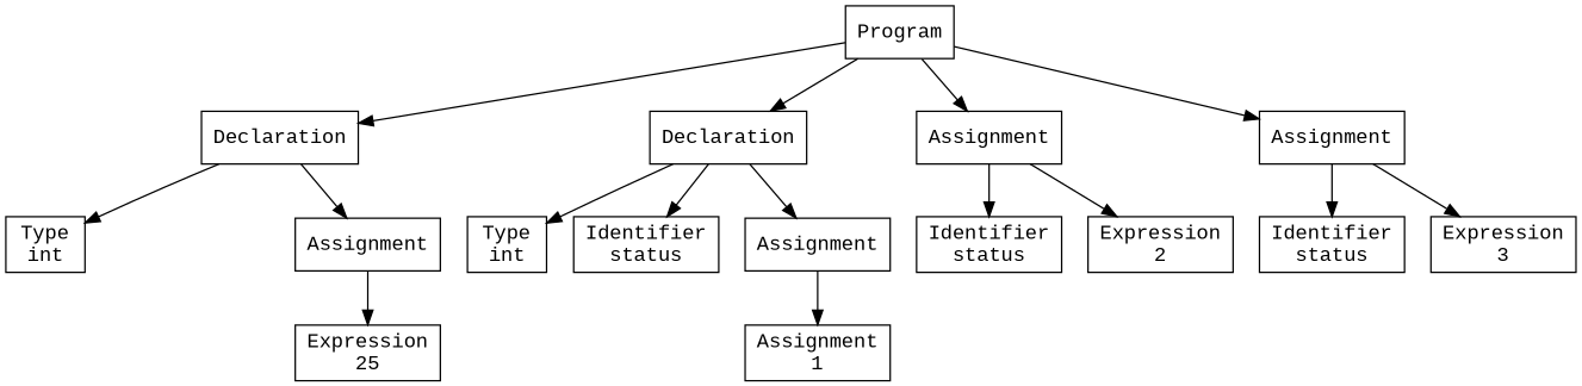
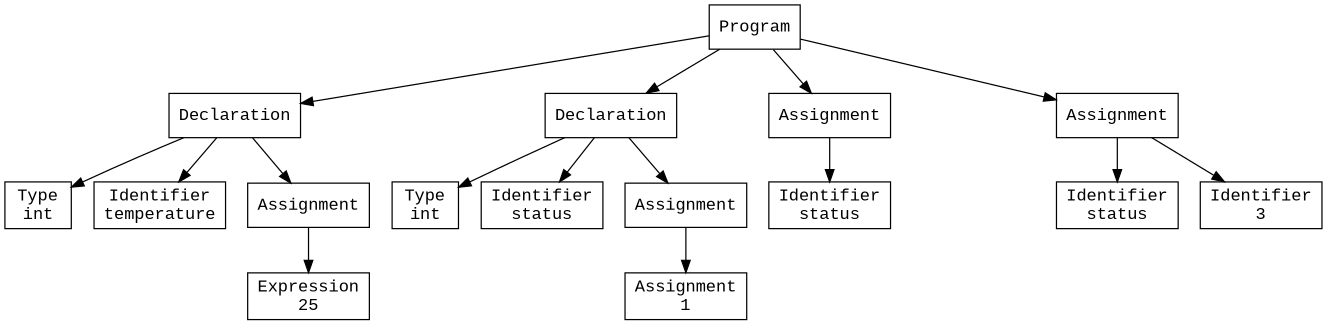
  digraph {
    fontname="Liberation Mono"
    node [fontname="Liberation Mono" shape=box]
    edge [fontname="Liberation Mono"]
    n1 [label="Program\n"]
    n2 [label="Declaration\n"]
    n3 [label="Declaration\n"]
    n4 [label="Assignment\n"]
    n5 [label="Assignment\n"]
    n6 [label="Type\nint"]
+   n7 [label="Identifier\ntemperature"]
    n8 [label="Assignment\n"]
    n9 [label="Type\nint"]
    n10 [label="Identifier\nstatus"]
    n11 [label="Assignment\n"]
    n12 [label="Identifier\nstatus"]
-   n13 [label="Expression\n2"]
    n14 [label="Identifier\nstatus"]
-   n15 [label="Expression\n3"]
+   n15 [label="Identifier\n3"]
    n16 [label="Expression\n25"]
    n17 [label="Assignment\n1"]
    n1 -> n2
    n1 -> n3
    n1 -> n4
    n1 -> n5
    n2 -> n6
+   n2 -> n7
    n2 -> n8
    n3 -> n9
    n3 -> n10
    n3 -> n11
    n4 -> n12
-   n4 -> n13
    n5 -> n14
    n5 -> n15
    n8 -> n16
    n11 -> n17
  }
